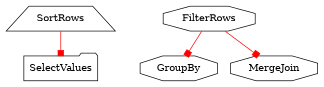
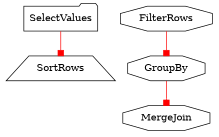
  digraph {
    node [shape=octagon]
    edge [arrowhead=box color=red]
    n1 [label=SelectValues shape=folder]
    n2 [label=FilterRows]
    n3 [label=GroupBy]
    n4 [label=MergeJoin]
    n5 [label=SortRows shape=trapezium]
    n2 -> n3
-   n2 -> n4
-   n5 -> n1
+   n3 -> n4
+   n1 -> n5
  }
